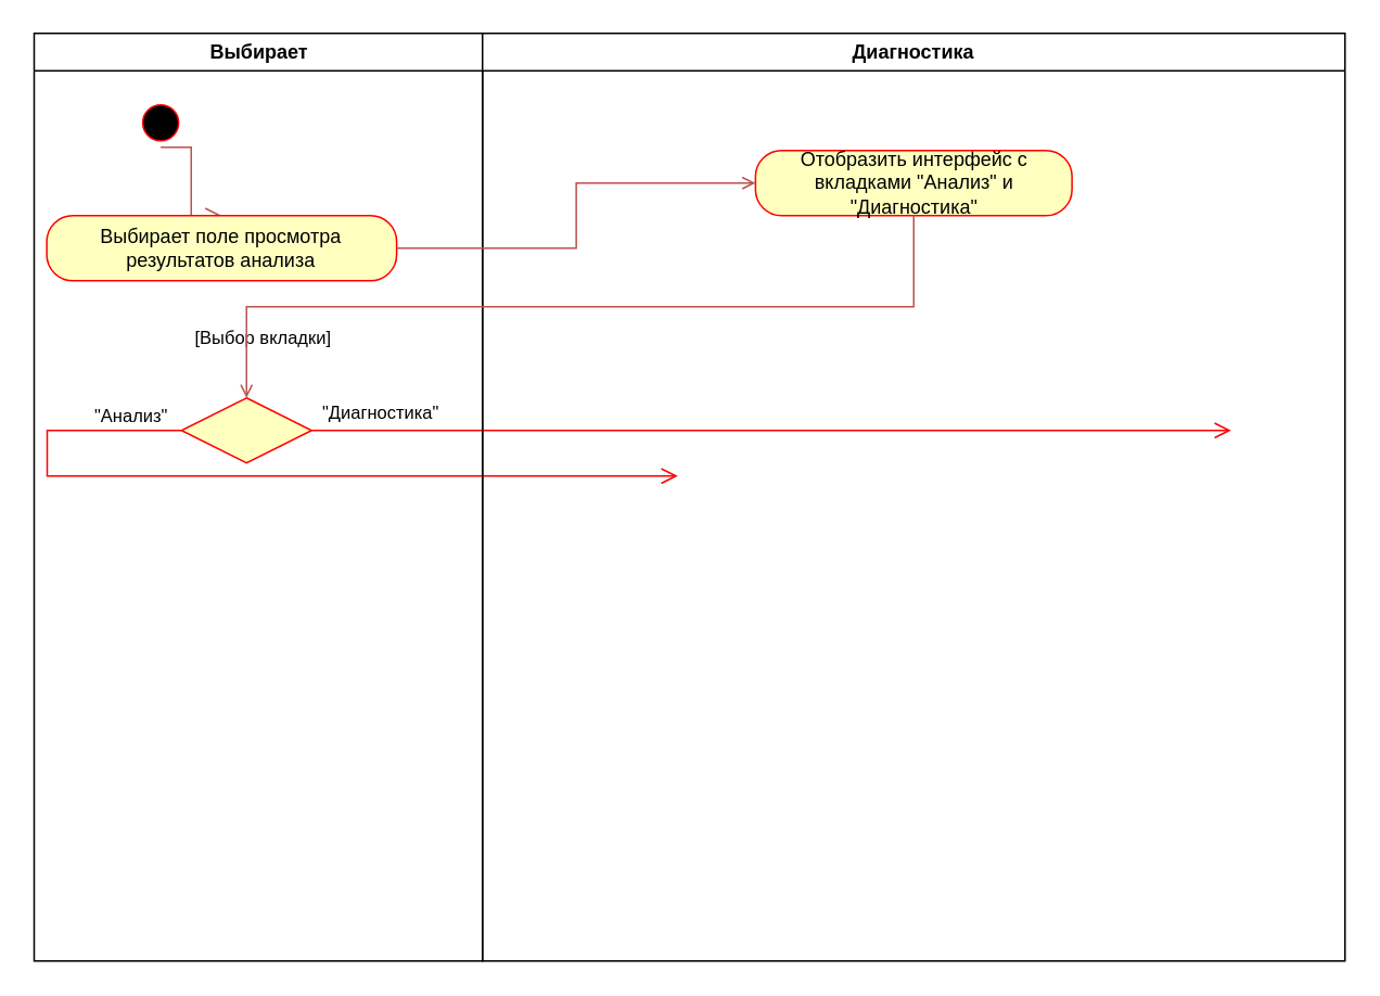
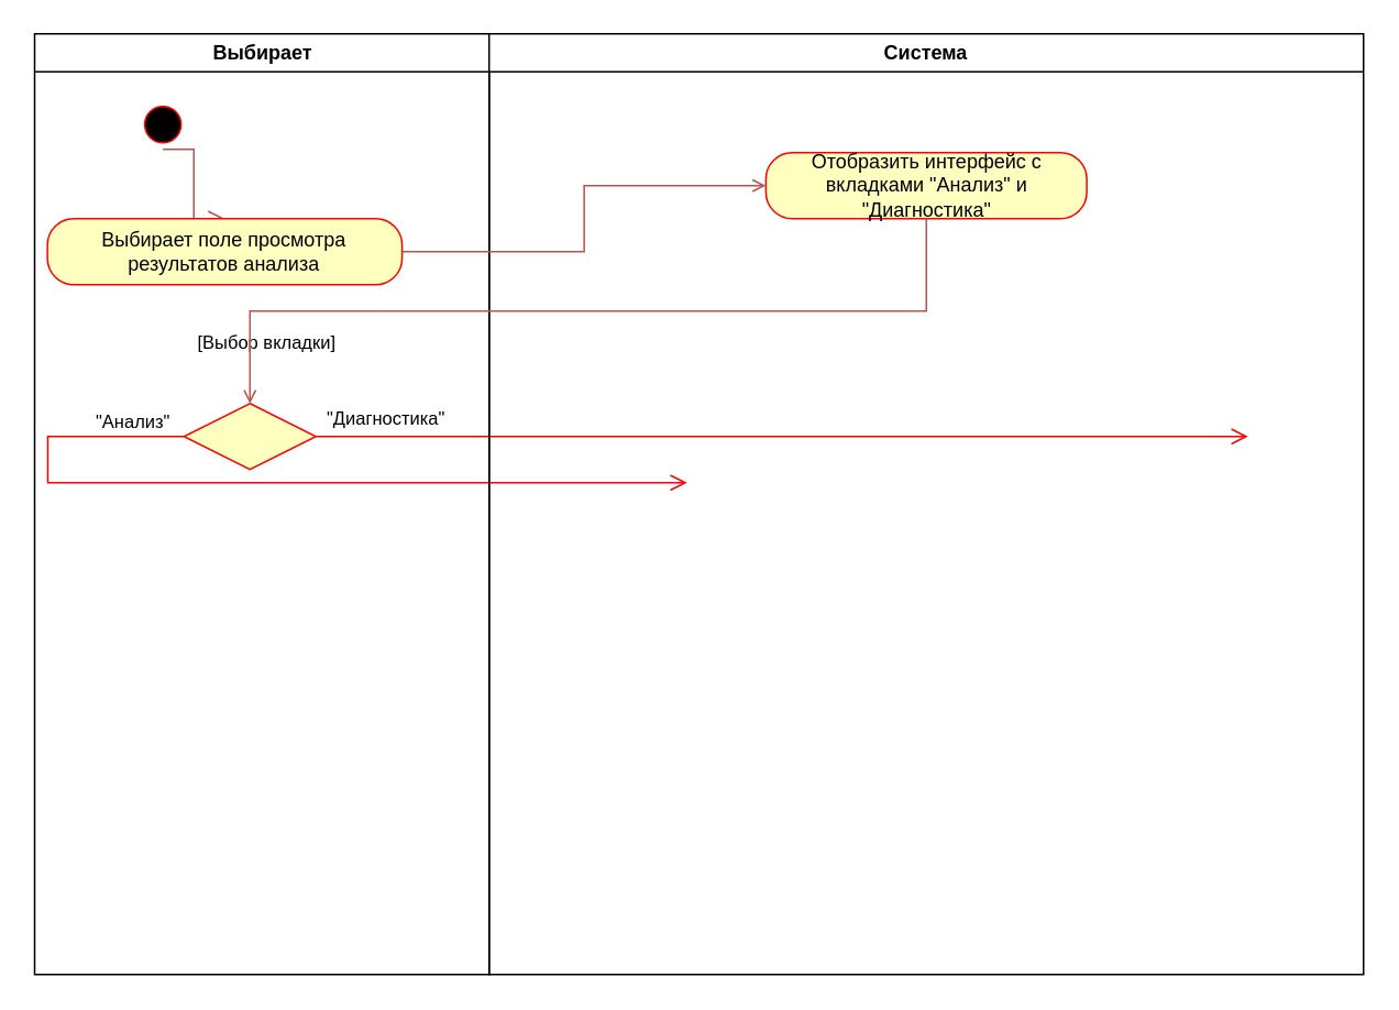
  <mxCell id="0" />
  <mxCell id="1" parent="0" />
  <mxCell id="2" value="Выбирает" style="swimlane;whiteSpace=wrap" parent="1" vertex="1"><mxGeometry x="20.5" y="20" width="275.5" height="570" as="geometry" /></mxCell>
  <mxCell id="3" value="" style="ellipse;shape=startState;fillColor=#000000;strokeColor=#ff0000;" parent="2" vertex="1"><mxGeometry x="62.75" y="40" width="30" height="30" as="geometry" /></mxCell>
  <mxCell id="4" value="" style="edgeStyle=elbowEdgeStyle;elbow=horizontal;verticalAlign=bottom;endArrow=open;endSize=8;strokeColor=#b85450;endFill=1;rounded=0;entryX=0.5;entryY=0;entryDx=0;entryDy=0;exitX=0.5;exitY=1;exitDx=0;exitDy=0;fillColor=#f8cecc;" parent="2" source="3" target="5" edge="1"><mxGeometry x="100" y="40" as="geometry"><mxPoint x="78.25" y="110" as="targetPoint" /></mxGeometry></mxCell>
  <mxCell id="5" value="Выбирает поле просмотра результатов анализа" style="rounded=1;whiteSpace=wrap;html=1;arcSize=40;fontColor=#000000;fillColor=#ffffc0;strokeColor=#ff0000;" vertex="1" parent="2"><mxGeometry x="7.75" y="112" width="215" height="40" as="geometry" /></mxCell>
  <mxCell id="6" value="" style="rhombus;whiteSpace=wrap;html=1;fontColor=#000000;fillColor=#ffffc0;strokeColor=#ff0000;" vertex="1" parent="2"><mxGeometry x="90.5" y="224" width="80" height="40" as="geometry" /></mxCell>
  <mxCell id="7" value="&quot;Диагностика&quot;" style="edgeStyle=orthogonalEdgeStyle;html=1;align=left;verticalAlign=bottom;endArrow=open;endSize=8;strokeColor=#ff0000;rounded=0;" edge="1" source="6" parent="2"><mxGeometry x="-0.982" y="2" relative="1" as="geometry"><mxPoint x="735.5" y="244" as="targetPoint" /><mxPoint as="offset" /></mxGeometry></mxCell>
  <mxCell id="8" value="&quot;Анализ&quot;" style="edgeStyle=orthogonalEdgeStyle;html=1;align=left;verticalAlign=top;endArrow=open;endSize=8;strokeColor=#ff0000;rounded=0;exitX=0;exitY=0.5;exitDx=0;exitDy=0;" edge="1" source="6" parent="2"><mxGeometry x="-0.779" y="-22" relative="1" as="geometry"><mxPoint x="395.5" y="272" as="targetPoint" /><Array as="points"><mxPoint x="8" y="244" /></Array><mxPoint as="offset" /></mxGeometry></mxCell>
  <mxCell id="9" value="[Выбор вкладки]" style="text;html=1;align=center;verticalAlign=middle;resizable=0;points=[];autosize=1;strokeColor=none;fillColor=none;fontFamily=Helvetica;fontSize=11;fontColor=default;labelBackgroundColor=default;" vertex="1" parent="2"><mxGeometry x="85.5" y="172" width="110" height="30" as="geometry" /></mxCell>
- <mxCell id="10" value="Диагностика" style="swimlane;whiteSpace=wrap" parent="1" vertex="1"><mxGeometry x="296" y="20" width="530" height="570" as="geometry" /></mxCell>
+ <mxCell id="10" value="Система" style="swimlane;whiteSpace=wrap" parent="1" vertex="1"><mxGeometry x="296" y="20" width="530" height="570" as="geometry" /></mxCell>
  <mxCell id="11" value="Отобразить интерфейс с вкладками &quot;Анализ&quot; и &quot;Диагностика&quot;" style="rounded=1;whiteSpace=wrap;html=1;arcSize=40;fontColor=#000000;fillColor=#ffffc0;strokeColor=#ff0000;" vertex="1" parent="10"><mxGeometry x="167.75" y="72" width="194.5" height="40" as="geometry" /></mxCell>
  <mxCell id="12" style="edgeStyle=orthogonalEdgeStyle;rounded=0;orthogonalLoop=1;jettySize=auto;html=1;exitX=1;exitY=0.5;exitDx=0;exitDy=0;entryX=0;entryY=0.5;entryDx=0;entryDy=0;fillColor=#f8cecc;strokeColor=#b85450;endArrow=open;endFill=0;" edge="1" parent="1" source="5" target="11"><mxGeometry relative="1" as="geometry" /></mxCell>
  <mxCell id="13" style="edgeStyle=orthogonalEdgeStyle;shape=connector;rounded=0;orthogonalLoop=1;jettySize=auto;html=1;exitX=0.5;exitY=1;exitDx=0;exitDy=0;entryX=0.5;entryY=0;entryDx=0;entryDy=0;strokeColor=#b85450;align=center;verticalAlign=middle;fontFamily=Helvetica;fontSize=11;fontColor=default;labelBackgroundColor=default;endArrow=open;endFill=0;fillColor=#f8cecc;" edge="1" parent="1" source="11" target="6"><mxGeometry relative="1" as="geometry" /></mxCell>
